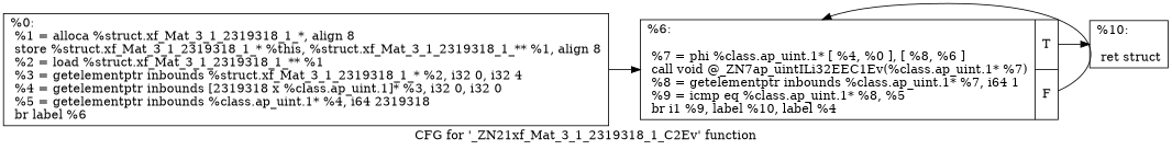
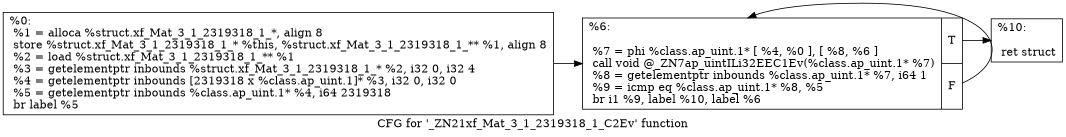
  digraph {
    label="CFG for '_ZN21xf_Mat_3_1_2319318_1_C2Ev' function"
    rankdir=LR
    node [shape=record]
-   n1 [label="{%0:\l  %1 = alloca %struct.xf_Mat_3_1_2319318_1_*, align 8\l  store %struct.xf_Mat_3_1_2319318_1_* %this, %struct.xf_Mat_3_1_2319318_1_** %1, align 8\l  %2 = load %struct.xf_Mat_3_1_2319318_1_** %1\l  %3 = getelementptr inbounds %struct.xf_Mat_3_1_2319318_1_* %2, i32 0, i32 4\l  %4 = getelementptr inbounds [2319318 x %class.ap_uint.1]* %3, i32 0, i32 0\l  %5 = getelementptr inbounds %class.ap_uint.1* %4, i64 2319318\l  br label %6\l}"]
-   n2 [label="{%6:\l\l  %7 = phi %class.ap_uint.1* [ %4, %0 ], [ %8, %6 ]\l  call void @_ZN7ap_uintILi32EEC1Ev(%class.ap_uint.1* %7)\l  %8 = getelementptr inbounds %class.ap_uint.1* %7, i64 1\l  %9 = icmp eq %class.ap_uint.1* %8, %5\l  br i1 %9, label %10, label %4\l|{<s0>T|<s1>F}}"]
+   n1 [label="{%0:\l  %1 = alloca %struct.xf_Mat_3_1_2319318_1_*, align 8\l  store %struct.xf_Mat_3_1_2319318_1_* %this, %struct.xf_Mat_3_1_2319318_1_** %1, align 8\l  %2 = load %struct.xf_Mat_3_1_2319318_1_** %1\l  %3 = getelementptr inbounds %struct.xf_Mat_3_1_2319318_1_* %2, i32 0, i32 4\l  %4 = getelementptr inbounds [2319318 x %class.ap_uint.1]* %3, i32 0, i32 0\l  %5 = getelementptr inbounds %class.ap_uint.1* %4, i64 2319318\l  br label %5\l}"]
+   n2 [label="{%6:\l\l  %7 = phi %class.ap_uint.1* [ %4, %0 ], [ %8, %6 ]\l  call void @_ZN7ap_uintILi32EEC1Ev(%class.ap_uint.1* %7)\l  %8 = getelementptr inbounds %class.ap_uint.1* %7, i64 1\l  %9 = icmp eq %class.ap_uint.1* %8, %5\l  br i1 %9, label %10, label %6\l|{<s0>T|<s1>F}}"]
    n3 [label="{%10:\l\l  ret struct\l}"]
    n1 -> n2
    n2 -> n2 [tailport=s1]
    n2 -> n3 [tailport=s0]
  }
